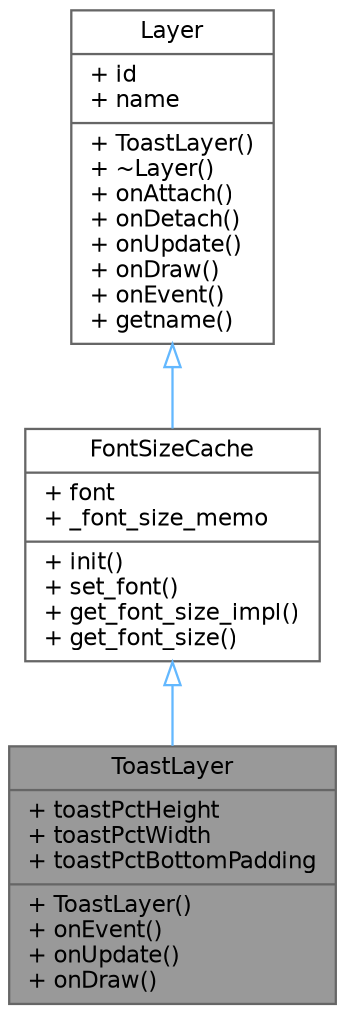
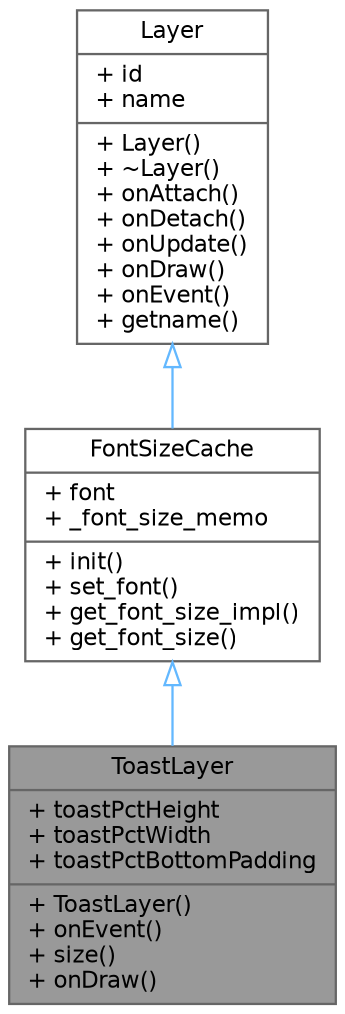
  digraph {
    node [color=gray40 fillcolor=white fontname=Helvetica fontsize=10 shape=record style=filled]
    edge [arrowtail=onormal color=steelblue1 dir=back fontname=Helvetica fontsize=10 labelfontname=Helvetica labelfontsize=10 style=solid]
-   n1 [fillcolor=grey60 fontcolor=black height=0.2 label="{ToastLayer\n|+ toastPctHeight\l+ toastPctWidth\l+ toastPctBottomPadding\l|+ ToastLayer()\l+ onEvent()\l+ onUpdate()\l+ onDraw()\l}" width=0.4]
-   n2 [height=0.2 label="{Layer\n|+ id\l+ name\l|+ ToastLayer()\l+ ~Layer()\l+ onAttach()\l+ onDetach()\l+ onUpdate()\l+ onDraw()\l+ onEvent()\l+ getname()\l}" width=0.4]
+   n1 [fillcolor=grey60 fontcolor=black height=0.2 label="{ToastLayer\n|+ toastPctHeight\l+ toastPctWidth\l+ toastPctBottomPadding\l|+ ToastLayer()\l+ onEvent()\l+ size()\l+ onDraw()\l}" width=0.4]
+   n2 [height=0.2 label="{Layer\n|+ id\l+ name\l|+ Layer()\l+ ~Layer()\l+ onAttach()\l+ onDetach()\l+ onUpdate()\l+ onDraw()\l+ onEvent()\l+ getname()\l}" width=0.4]
    n3 [height=0.2 label="{FontSizeCache\n|+ font\l+ _font_size_memo\l|+ init()\l+ set_font()\l+ get_font_size_impl()\l+ get_font_size()\l}" width=0.4]
    n2 -> n3
    n3 -> n1
  }
